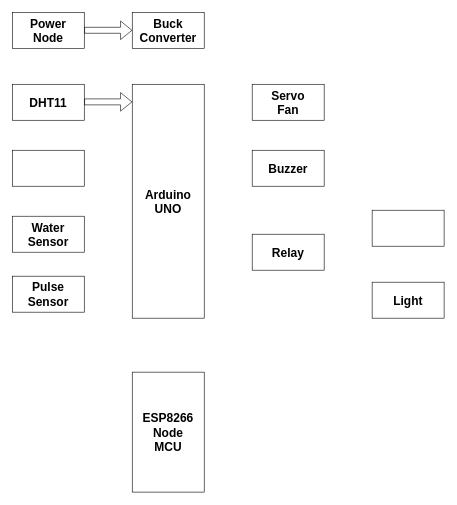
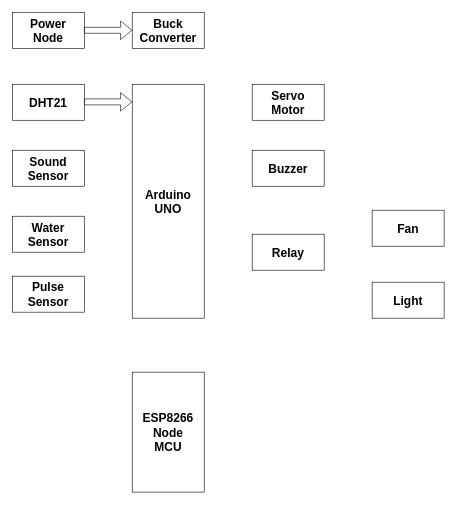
  <mxCell id="0" />
  <mxCell id="1" parent="0" />
  <mxCell id="2" value="" style="rounded=0;whiteSpace=wrap;html=1;" vertex="1" parent="1"><mxGeometry x="20" y="20" width="120" height="60" as="geometry" /></mxCell>
  <mxCell id="3" value="" style="rounded=0;whiteSpace=wrap;html=1;" vertex="1" parent="1"><mxGeometry x="220" y="20" width="120" height="60" as="geometry" /></mxCell>
  <mxCell id="4" value="" style="rounded=0;whiteSpace=wrap;html=1;" vertex="1" parent="1"><mxGeometry x="220" y="140" width="120" height="390" as="geometry" /></mxCell>
  <mxCell id="5" value="&lt;font style=&quot;font-size: 20px;&quot;&gt;&lt;b&gt;Arduino UNO&lt;/b&gt;&lt;/font&gt;" style="text;strokeColor=none;align=center;fillColor=none;html=1;verticalAlign=middle;whiteSpace=wrap;rounded=0;" vertex="1" parent="1"><mxGeometry x="250" y="320" width="60" height="30" as="geometry" /></mxCell>
  <mxCell id="6" value="&lt;b&gt;&lt;font style=&quot;font-size: 20px;&quot;&gt;Power Node&lt;/font&gt;&lt;/b&gt;" style="text;strokeColor=none;align=center;fillColor=none;html=1;verticalAlign=middle;whiteSpace=wrap;rounded=0;" vertex="1" parent="1"><mxGeometry x="50" y="35" width="60" height="30" as="geometry" /></mxCell>
  <mxCell id="7" value="&lt;b&gt;&lt;font style=&quot;font-size: 20px;&quot;&gt;Buck Converter&lt;/font&gt;&lt;/b&gt;" style="text;strokeColor=none;align=center;fillColor=none;html=1;verticalAlign=middle;whiteSpace=wrap;rounded=0;" vertex="1" parent="1"><mxGeometry x="250" y="35" width="60" height="30" as="geometry" /></mxCell>
  <mxCell id="8" value="" style="rounded=0;whiteSpace=wrap;html=1;" vertex="1" parent="1"><mxGeometry x="20" y="140" width="120" height="60" as="geometry" /></mxCell>
  <mxCell id="9" value="" style="rounded=0;whiteSpace=wrap;html=1;" vertex="1" parent="1"><mxGeometry x="20" y="250" width="120" height="60" as="geometry" /></mxCell>
  <mxCell id="10" value="" style="rounded=0;whiteSpace=wrap;html=1;" vertex="1" parent="1"><mxGeometry x="20" y="360" width="120" height="60" as="geometry" /></mxCell>
  <mxCell id="11" value="" style="rounded=0;whiteSpace=wrap;html=1;" vertex="1" parent="1"><mxGeometry x="20" y="460" width="120" height="60" as="geometry" /></mxCell>
- <mxCell id="12" value="&lt;b&gt;&lt;font style=&quot;font-size: 20px;&quot;&gt;DHT11&lt;/font&gt;&lt;/b&gt;" style="text;strokeColor=none;align=center;fillColor=none;html=1;verticalAlign=middle;whiteSpace=wrap;rounded=0;" vertex="1" parent="1"><mxGeometry x="50" y="155" width="60" height="30" as="geometry" /></mxCell>
+ <mxCell id="12" value="&lt;b&gt;&lt;font style=&quot;font-size: 20px;&quot;&gt;DHT21&lt;/font&gt;&lt;/b&gt;" style="text;strokeColor=none;align=center;fillColor=none;html=1;verticalAlign=middle;whiteSpace=wrap;rounded=0;" vertex="1" parent="1"><mxGeometry x="50" y="155" width="60" height="30" as="geometry" /></mxCell>
+ <mxCell id="13" value="&lt;font style=&quot;font-size: 20px;&quot;&gt;&lt;b&gt;Sound Sensor&lt;/b&gt;&lt;/font&gt;" style="text;strokeColor=none;align=center;fillColor=none;html=1;verticalAlign=middle;whiteSpace=wrap;rounded=0;" vertex="1" parent="1"><mxGeometry x="50" y="265" width="60" height="30" as="geometry" /></mxCell>
  <mxCell id="14" value="&lt;b&gt;&lt;font style=&quot;font-size: 20px;&quot;&gt;Water Sensor&lt;/font&gt;&lt;/b&gt;" style="text;strokeColor=none;align=center;fillColor=none;html=1;verticalAlign=middle;whiteSpace=wrap;rounded=0;" vertex="1" parent="1"><mxGeometry x="50" y="375" width="60" height="30" as="geometry" /></mxCell>
  <mxCell id="15" value="&lt;b&gt;&lt;font style=&quot;font-size: 20px;&quot;&gt;Pulse Sensor&lt;/font&gt;&lt;/b&gt;" style="text;strokeColor=none;align=center;fillColor=none;html=1;verticalAlign=middle;whiteSpace=wrap;rounded=0;" vertex="1" parent="1"><mxGeometry x="50" y="475" width="60" height="30" as="geometry" /></mxCell>
  <mxCell id="16" value="" style="rounded=0;whiteSpace=wrap;html=1;" vertex="1" parent="1"><mxGeometry x="220" y="620" width="120" height="200" as="geometry" /></mxCell>
  <mxCell id="17" value="&lt;b&gt;&lt;font style=&quot;font-size: 20px;&quot;&gt;ESP8266 Node MCU&lt;/font&gt;&lt;/b&gt;" style="text;strokeColor=none;align=center;fillColor=none;html=1;verticalAlign=middle;whiteSpace=wrap;rounded=0;" vertex="1" parent="1"><mxGeometry x="250" y="705" width="60" height="30" as="geometry" /></mxCell>
  <mxCell id="18" value="" style="rounded=0;whiteSpace=wrap;html=1;" vertex="1" parent="1"><mxGeometry x="420" y="140" width="120" height="60" as="geometry" /></mxCell>
  <mxCell id="19" value="" style="rounded=0;whiteSpace=wrap;html=1;" vertex="1" parent="1"><mxGeometry x="420" y="250" width="120" height="60" as="geometry" /></mxCell>
  <mxCell id="20" value="" style="rounded=0;whiteSpace=wrap;html=1;" vertex="1" parent="1"><mxGeometry x="420" y="390" width="120" height="60" as="geometry" /></mxCell>
  <mxCell id="21" value="" style="rounded=0;whiteSpace=wrap;html=1;" vertex="1" parent="1"><mxGeometry x="620" y="350" width="120" height="60" as="geometry" /></mxCell>
  <mxCell id="22" value="" style="rounded=0;whiteSpace=wrap;html=1;" vertex="1" parent="1"><mxGeometry x="620" y="470" width="120" height="60" as="geometry" /></mxCell>
- <mxCell id="23" value="&lt;b&gt;&lt;font style=&quot;font-size: 20px;&quot;&gt;Servo Fan&lt;/font&gt;&lt;/b&gt;" style="text;strokeColor=none;align=center;fillColor=none;html=1;verticalAlign=middle;whiteSpace=wrap;rounded=0;" vertex="1" parent="1"><mxGeometry x="450" y="155" width="60" height="30" as="geometry" /></mxCell>
+ <mxCell id="23" value="&lt;b&gt;&lt;font style=&quot;font-size: 20px;&quot;&gt;Servo Motor&lt;/font&gt;&lt;/b&gt;" style="text;strokeColor=none;align=center;fillColor=none;html=1;verticalAlign=middle;whiteSpace=wrap;rounded=0;" vertex="1" parent="1"><mxGeometry x="450" y="155" width="60" height="30" as="geometry" /></mxCell>
  <mxCell id="24" value="&lt;b&gt;&lt;font style=&quot;font-size: 20px;&quot;&gt;Buzzer&lt;/font&gt;&lt;/b&gt;" style="text;strokeColor=none;align=center;fillColor=none;html=1;verticalAlign=middle;whiteSpace=wrap;rounded=0;" vertex="1" parent="1"><mxGeometry x="450" y="265" width="60" height="30" as="geometry" /></mxCell>
  <mxCell id="25" value="&lt;b&gt;&lt;font style=&quot;font-size: 20px;&quot;&gt;Relay&lt;/font&gt;&lt;/b&gt;" style="text;strokeColor=none;align=center;fillColor=none;html=1;verticalAlign=middle;whiteSpace=wrap;rounded=0;" vertex="1" parent="1"><mxGeometry x="450" y="405" width="60" height="30" as="geometry" /></mxCell>
+ <mxCell id="26" value="&lt;b&gt;&lt;font style=&quot;font-size: 20px;&quot;&gt;Fan&lt;/font&gt;&lt;/b&gt;" style="text;strokeColor=none;align=center;fillColor=none;html=1;verticalAlign=middle;whiteSpace=wrap;rounded=0;" vertex="1" parent="1"><mxGeometry x="650" y="365" width="60" height="30" as="geometry" /></mxCell>
  <mxCell id="27" value="&lt;font style=&quot;font-size: 20px;&quot;&gt;&lt;b&gt;Light&lt;/b&gt;&lt;/font&gt;" style="text;strokeColor=none;align=center;fillColor=none;html=1;verticalAlign=middle;whiteSpace=wrap;rounded=0;" vertex="1" parent="1"><mxGeometry x="650" y="485" width="60" height="30" as="geometry" /></mxCell>
  <mxCell id="28" value="" style="shape=flexArrow;endArrow=classic;html=1;rounded=0;entryX=0;entryY=0.5;entryDx=0;entryDy=0;exitX=1;exitY=0.5;exitDx=0;exitDy=0;" edge="1" parent="1" source="2" target="3"><mxGeometry width="50" height="50" relative="1" as="geometry"><mxPoint x="150" y="90" as="sourcePoint" /><mxPoint x="200" y="40" as="targetPoint" /></mxGeometry></mxCell>
  <mxCell id="29" value="" style="shape=flexArrow;endArrow=classic;html=1;rounded=0;entryX=0;entryY=0.5;entryDx=0;entryDy=0;exitX=1;exitY=0.5;exitDx=0;exitDy=0;" edge="1" parent="1"><mxGeometry width="50" height="50" relative="1" as="geometry"><mxPoint x="140" y="169.33" as="sourcePoint" /><mxPoint x="220" y="169.33" as="targetPoint" /></mxGeometry></mxCell>
